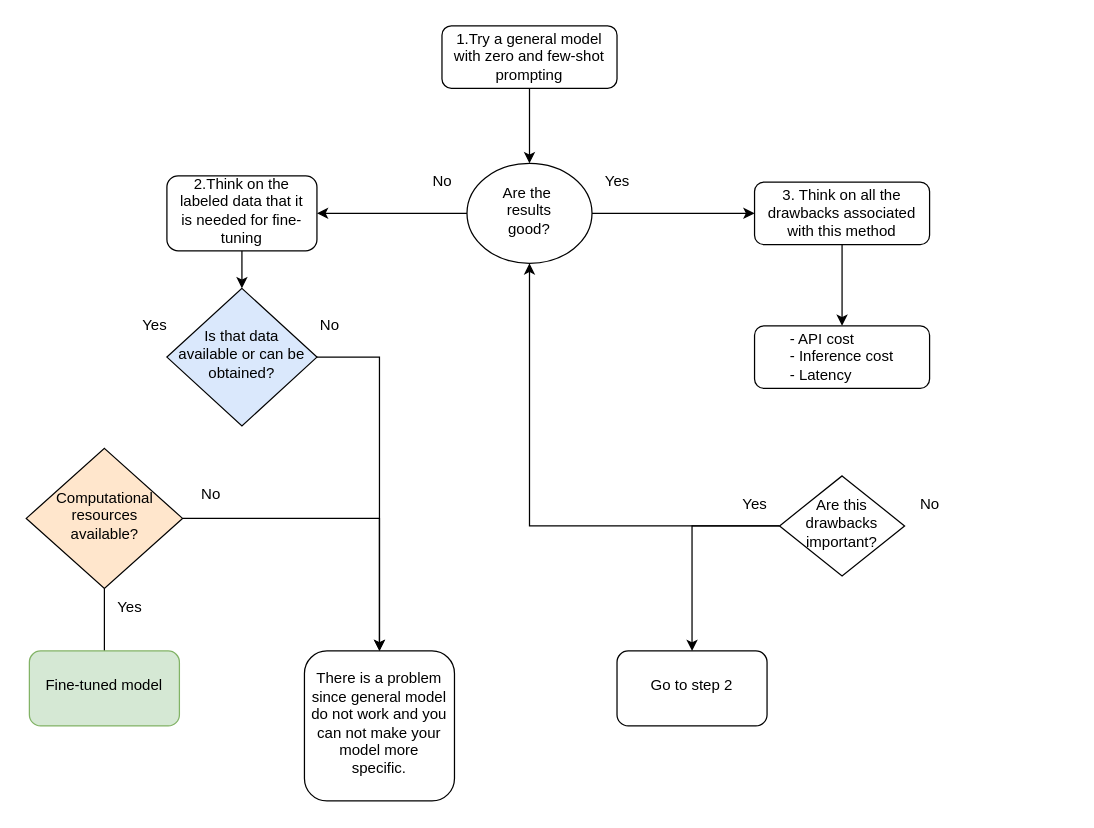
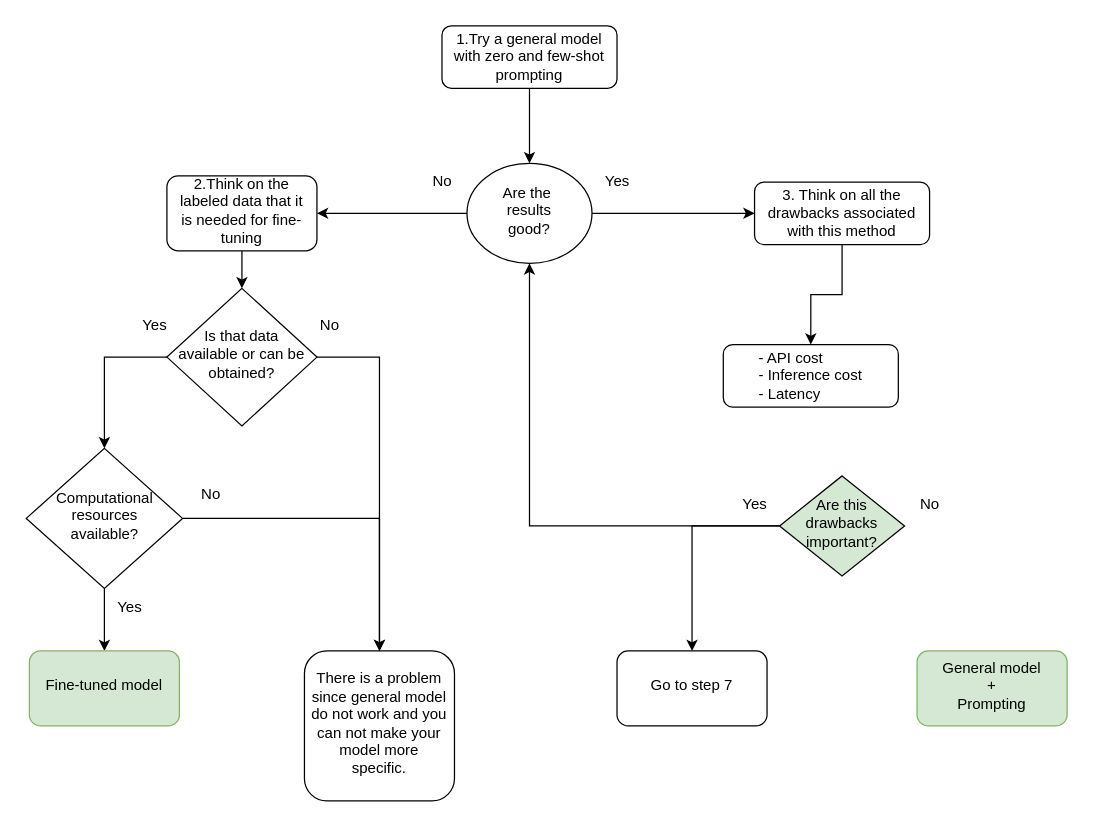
  <mxCell id="0" />
  <mxCell id="1" parent="0" />
  <mxCell id="2" value="" style="edgeStyle=orthogonalEdgeStyle;rounded=0;orthogonalLoop=1;jettySize=auto;html=1;" parent="1" source="3" target="6" edge="1"><mxGeometry relative="1" as="geometry" /></mxCell>
  <mxCell id="3" value="1.Try a general model with zero and few-shot prompting" style="rounded=1;whiteSpace=wrap;html=1;fontSize=12;glass=0;strokeWidth=1;shadow=0;" parent="1" vertex="1"><mxGeometry x="353" y="20" width="140" height="50" as="geometry" /></mxCell>
  <mxCell id="4" value="" style="edgeStyle=orthogonalEdgeStyle;rounded=0;orthogonalLoop=1;jettySize=auto;html=1;exitX=1;exitY=0.5;exitDx=0;exitDy=0;entryX=0;entryY=0.5;entryDx=0;entryDy=0;" parent="1" source="6" target="8" edge="1"><mxGeometry relative="1" as="geometry"><mxPoint x="523" y="160" as="sourcePoint" /><mxPoint x="593" y="160" as="targetPoint" /></mxGeometry></mxCell>
  <mxCell id="5" value="" style="edgeStyle=orthogonalEdgeStyle;rounded=0;orthogonalLoop=1;jettySize=auto;html=1;" parent="1" source="6" target="19" edge="1"><mxGeometry relative="1" as="geometry" /></mxCell>
  <mxCell id="6" value="Are the&amp;nbsp;&lt;div&gt;results&lt;div&gt;good?&lt;/div&gt;&lt;/div&gt;" style="ellipse;whiteSpace=wrap;html=1;shadow=0;fontFamily=Helvetica;fontSize=12;align=center;strokeWidth=1;spacing=6;spacingTop=-4;" parent="1" vertex="1"><mxGeometry x="373" y="130" width="100" height="80" as="geometry" /></mxCell>
  <mxCell id="7" value="" style="edgeStyle=orthogonalEdgeStyle;rounded=0;orthogonalLoop=1;jettySize=auto;html=1;" parent="1" source="8" target="9" edge="1"><mxGeometry relative="1" as="geometry" /></mxCell>
  <mxCell id="8" value="3. Think on all the drawbacks associated with this method" style="rounded=1;whiteSpace=wrap;html=1;fontSize=12;glass=0;strokeWidth=1;shadow=0;" parent="1" vertex="1"><mxGeometry x="603" y="145" width="140" height="50" as="geometry" /></mxCell>
- <mxCell id="9" value="&lt;div style=&quot;text-align: left;&quot;&gt;&lt;span style=&quot;background-color: initial;&quot;&gt;- API cost&lt;/span&gt;&lt;/div&gt;&lt;div style=&quot;text-align: left;&quot;&gt;- Inference cost&lt;/div&gt;&lt;div style=&quot;text-align: left;&quot;&gt;- Latency&lt;/div&gt;" style="rounded=1;whiteSpace=wrap;html=1;fontSize=12;glass=0;strokeWidth=1;shadow=0;" parent="1" vertex="1"><mxGeometry x="603" y="260" width="140" height="50" as="geometry" /></mxCell>
+ <mxCell id="9" value="&lt;div style=&quot;text-align: left;&quot;&gt;&lt;span style=&quot;background-color: initial;&quot;&gt;- API cost&lt;/span&gt;&lt;/div&gt;&lt;div style=&quot;text-align: left;&quot;&gt;- Inference cost&lt;/div&gt;&lt;div style=&quot;text-align: left;&quot;&gt;- Latency&lt;/div&gt;" style="rounded=1;whiteSpace=wrap;html=1;fontSize=12;glass=0;strokeWidth=1;shadow=0;" parent="1" vertex="1"><mxGeometry x="578" y="275" width="140" height="50" as="geometry" /></mxCell>
  <mxCell id="10" value="" style="edgeStyle=orthogonalEdgeStyle;rounded=0;orthogonalLoop=1;jettySize=auto;html=1;" parent="1" source="12" target="13" edge="1"><mxGeometry relative="1" as="geometry" /></mxCell>
  <mxCell id="11" value="" style="edgeStyle=orthogonalEdgeStyle;rounded=0;orthogonalLoop=1;jettySize=auto;html=1;" parent="1" source="12" target="6" edge="1"><mxGeometry relative="1" as="geometry" /></mxCell>
- <mxCell id="12" value="Are this drawbacks important?" style="rhombus;whiteSpace=wrap;html=1;shadow=0;fontFamily=Helvetica;fontSize=12;align=center;strokeWidth=1;spacing=6;spacingTop=-4;" parent="1" vertex="1"><mxGeometry x="623" y="380" width="100" height="80" as="geometry" /></mxCell>
- <mxCell id="13" value="Go to step 2" style="rounded=1;whiteSpace=wrap;html=1;shadow=0;strokeWidth=1;spacing=6;spacingTop=-4;" parent="1" vertex="1"><mxGeometry x="493" y="520" width="120" height="60" as="geometry" /></mxCell>
+ <mxCell id="12" value="Are this drawbacks important?" style="rhombus;whiteSpace=wrap;html=1;shadow=0;fontFamily=Helvetica;fontSize=12;align=center;strokeWidth=1;spacing=6;spacingTop=-4;fillColor=#d5e8d4;" parent="1" vertex="1"><mxGeometry x="623" y="380" width="100" height="80" as="geometry" /></mxCell>
+ <mxCell id="13" value="Go to step 7" style="rounded=1;whiteSpace=wrap;html=1;shadow=0;strokeWidth=1;spacing=6;spacingTop=-4;" parent="1" vertex="1"><mxGeometry x="493" y="520" width="120" height="60" as="geometry" /></mxCell>
+ <mxCell id="14" value="General model&lt;div&gt;+&lt;/div&gt;&lt;div&gt;Prompting&lt;/div&gt;" style="rounded=1;whiteSpace=wrap;html=1;shadow=0;strokeWidth=1;spacing=6;spacingTop=-4;fillColor=#d5e8d4;strokeColor=#82b366;" parent="1" vertex="1"><mxGeometry x="733" y="520" width="120" height="60" as="geometry" /></mxCell>
  <mxCell id="15" value="Yes" style="text;html=1;align=center;verticalAlign=middle;resizable=0;points=[];autosize=1;strokeColor=none;fillColor=none;" parent="1" vertex="1"><mxGeometry x="473" y="130" width="40" height="30" as="geometry" /></mxCell>
  <mxCell id="16" value="Yes" style="text;html=1;align=center;verticalAlign=middle;resizable=0;points=[];autosize=1;strokeColor=none;fillColor=none;" parent="1" vertex="1"><mxGeometry x="583" y="388" width="40" height="30" as="geometry" /></mxCell>
  <mxCell id="17" value="No" style="text;html=1;align=center;verticalAlign=middle;resizable=0;points=[];autosize=1;strokeColor=none;fillColor=none;" parent="1" vertex="1"><mxGeometry x="723" y="388" width="40" height="30" as="geometry" /></mxCell>
  <mxCell id="18" value="" style="edgeStyle=orthogonalEdgeStyle;rounded=0;orthogonalLoop=1;jettySize=auto;html=1;" parent="1" source="19" target="22" edge="1"><mxGeometry relative="1" as="geometry" /></mxCell>
  <mxCell id="19" value="2.Think on the labeled data that it is needed for fine-tuning" style="rounded=1;whiteSpace=wrap;html=1;shadow=0;strokeWidth=1;spacing=6;spacingTop=-4;" parent="1" vertex="1"><mxGeometry x="133" y="140" width="120" height="60" as="geometry" /></mxCell>
  <mxCell id="20" value="" style="edgeStyle=orthogonalEdgeStyle;rounded=0;orthogonalLoop=1;jettySize=auto;html=1;exitX=1;exitY=0.5;exitDx=0;exitDy=0;" parent="1" source="22" target="23" edge="1"><mxGeometry relative="1" as="geometry" /></mxCell>
- <mxCell id="22" value="Is that data available or can be obtained?" style="rhombus;whiteSpace=wrap;html=1;shadow=0;fontFamily=Helvetica;fontSize=12;align=center;strokeWidth=1;spacing=6;spacingTop=-4;fillColor=#dae8fc;" parent="1" vertex="1"><mxGeometry x="133" y="230" width="120" height="110" as="geometry" /></mxCell>
+ <mxCell id="21" value="" style="edgeStyle=orthogonalEdgeStyle;rounded=0;orthogonalLoop=1;jettySize=auto;html=1;exitX=0;exitY=0.5;exitDx=0;exitDy=0;" parent="1" source="22" target="26" edge="1"><mxGeometry relative="1" as="geometry" /></mxCell>
+ <mxCell id="22" value="Is that data available or can be obtained?" style="rhombus;whiteSpace=wrap;html=1;shadow=0;fontFamily=Helvetica;fontSize=12;align=center;strokeWidth=1;spacing=6;spacingTop=-4;" parent="1" vertex="1"><mxGeometry x="133" y="230" width="120" height="110" as="geometry" /></mxCell>
  <mxCell id="23" value="There is a problem since general model do not work and you can not make your model more specific." style="rounded=1;whiteSpace=wrap;html=1;shadow=0;strokeWidth=1;spacing=6;spacingTop=-4;" parent="1" vertex="1"><mxGeometry x="243" y="520" width="120" height="120" as="geometry" /></mxCell>
  <mxCell id="24" style="edgeStyle=orthogonalEdgeStyle;rounded=0;orthogonalLoop=1;jettySize=auto;html=1;entryX=0.5;entryY=0;entryDx=0;entryDy=0;" parent="1" source="26" target="23" edge="1"><mxGeometry relative="1" as="geometry" /></mxCell>
- <mxCell id="25" value="" style="edgeStyle=orthogonalEdgeStyle;rounded=0;orthogonalLoop=1;jettySize=auto;html=1;endArrow=none;" parent="1" source="26" target="31" edge="1"><mxGeometry relative="1" as="geometry" /></mxCell>
- <mxCell id="26" value="Computational resources&lt;div&gt;available?&lt;/div&gt;" style="rhombus;whiteSpace=wrap;html=1;shadow=0;strokeWidth=1;spacing=6;spacingTop=-4;fillColor=#ffe6cc;" parent="1" vertex="1"><mxGeometry x="20.5" y="358" width="125" height="112" as="geometry" /></mxCell>
+ <mxCell id="25" value="" style="edgeStyle=orthogonalEdgeStyle;rounded=0;orthogonalLoop=1;jettySize=auto;html=1;" parent="1" source="26" target="31" edge="1"><mxGeometry relative="1" as="geometry" /></mxCell>
+ <mxCell id="26" value="Computational resources&lt;div&gt;available?&lt;/div&gt;" style="rhombus;whiteSpace=wrap;html=1;shadow=0;strokeWidth=1;spacing=6;spacingTop=-4;" parent="1" vertex="1"><mxGeometry x="20.5" y="358" width="125" height="112" as="geometry" /></mxCell>
  <mxCell id="27" value="No" style="text;html=1;align=center;verticalAlign=middle;resizable=0;points=[];autosize=1;strokeColor=none;fillColor=none;" parent="1" vertex="1"><mxGeometry x="333" y="130" width="40" height="30" as="geometry" /></mxCell>
  <mxCell id="28" value="No" style="text;html=1;align=center;verticalAlign=middle;resizable=0;points=[];autosize=1;strokeColor=none;fillColor=none;" parent="1" vertex="1"><mxGeometry x="243" y="245" width="40" height="30" as="geometry" /></mxCell>
  <mxCell id="29" value="Yes" style="text;html=1;align=center;verticalAlign=middle;resizable=0;points=[];autosize=1;strokeColor=none;fillColor=none;" parent="1" vertex="1"><mxGeometry x="103" y="245" width="40" height="30" as="geometry" /></mxCell>
  <mxCell id="30" value="No" style="text;html=1;align=center;verticalAlign=middle;resizable=0;points=[];autosize=1;strokeColor=none;fillColor=none;" parent="1" vertex="1"><mxGeometry x="148" y="380" width="40" height="30" as="geometry" /></mxCell>
  <mxCell id="31" value="Fine-tuned model" style="rounded=1;whiteSpace=wrap;html=1;shadow=0;strokeWidth=1;spacing=6;spacingTop=-4;fillColor=#d5e8d4;strokeColor=#82b366;" parent="1" vertex="1"><mxGeometry x="23" y="520" width="120" height="60" as="geometry" /></mxCell>
  <mxCell id="32" value="Yes" style="text;html=1;align=center;verticalAlign=middle;resizable=0;points=[];autosize=1;strokeColor=none;fillColor=none;" parent="1" vertex="1"><mxGeometry x="83" y="470" width="40" height="30" as="geometry" /></mxCell>
